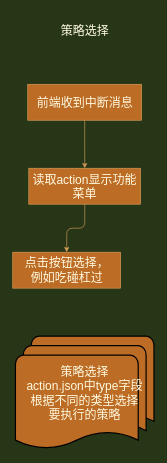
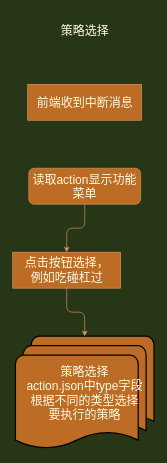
  <mxCell id="0" />
  <mxCell id="1" parent="0" />
- <mxCell id="2" value="" style="edgeStyle=orthogonalEdgeStyle;curved=0;rounded=1;sketch=0;orthogonalLoop=1;jettySize=auto;html=1;strokeColor=#DDA15E;fillColor=#BC6C25;fontColor=#FEFAE0;fontSize=20;" edge="1" parent="1" source="3" target="5"><mxGeometry relative="1" as="geometry" /></mxCell>
  <mxCell id="3" value="前端收到中断消息" style="rounded=0;whiteSpace=wrap;html=1;sketch=0;strokeColor=#DDA15E;fillColor=#BC6C25;fontColor=#FEFAE0;fontSize=20;" vertex="1" parent="1"><mxGeometry x="45.5" y="140" width="190" height="60" as="geometry" /></mxCell>
  <mxCell id="4" value="" style="edgeStyle=orthogonalEdgeStyle;curved=0;rounded=1;sketch=0;orthogonalLoop=1;jettySize=auto;html=1;strokeColor=#DDA15E;fillColor=#BC6C25;fontColor=#FEFAE0;fontSize=20;" edge="1" parent="1" source="5" target="8"><mxGeometry relative="1" as="geometry" /></mxCell>
- <mxCell id="5" value="读取action显示功能菜单" style="rounded=0;whiteSpace=wrap;html=1;sketch=0;strokeColor=#DDA15E;fillColor=#BC6C25;fontColor=#FEFAE0;fontSize=20;" vertex="1" parent="1"><mxGeometry x="47.25" y="280" width="186.5" height="60" as="geometry" /></mxCell>
+ <mxCell id="5" value="读取action显示功能菜单" style="whiteSpace=wrap;html=1;sketch=0;strokeColor=#DDA15E;fillColor=#BC6C25;fontColor=#FEFAE0;fontSize=20;rounded=1;" vertex="1" parent="1"><mxGeometry x="47.25" y="280" width="186.5" height="60" as="geometry" /></mxCell>
  <mxCell id="6" value="策略选择&lt;br&gt;action.json中type字段&lt;br style=&quot;font-size: 20px&quot;&gt;根据不同的类型选择&lt;br style=&quot;font-size: 20px&quot;&gt;要执行的策略" style="strokeWidth=2;html=1;shape=mxgraph.flowchart.multi-document;whiteSpace=wrap;rounded=0;sketch=0;fillColor=#BC6C25;fontColor=#FEFAE0;fontSize=20;" vertex="1" parent="1"><mxGeometry x="25" y="560" width="231" height="190" as="geometry" /></mxCell>
+ <mxCell id="7" value="" style="edgeStyle=orthogonalEdgeStyle;curved=0;rounded=1;sketch=0;orthogonalLoop=1;jettySize=auto;html=1;strokeColor=#DDA15E;fillColor=#BC6C25;fontColor=#FEFAE0;fontSize=20;" edge="1" parent="1" source="8" target="6"><mxGeometry relative="1" as="geometry" /></mxCell>
  <mxCell id="8" value="点击按钮选择，&lt;br&gt;例如吃碰杠过" style="rounded=0;whiteSpace=wrap;html=1;sketch=0;strokeColor=#DDA15E;fillColor=#BC6C25;fontColor=#FEFAE0;fontSize=20;" vertex="1" parent="1"><mxGeometry x="20.5" y="420" width="180" height="60" as="geometry" /></mxCell>
  <mxCell id="9" value="策略选择" style="text;html=1;strokeColor=none;fillColor=none;align=center;verticalAlign=middle;whiteSpace=wrap;rounded=0;sketch=0;fontSize=20;fontColor=#FEFAE0;" vertex="1" parent="1"><mxGeometry x="50.5" y="20" width="180" height="60" as="geometry" /></mxCell>
